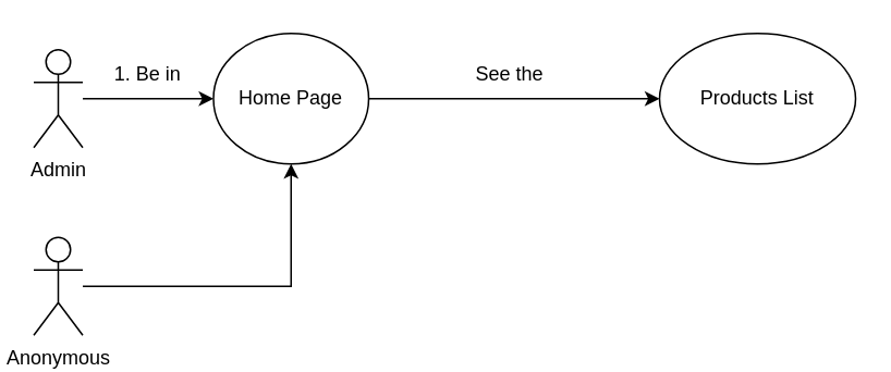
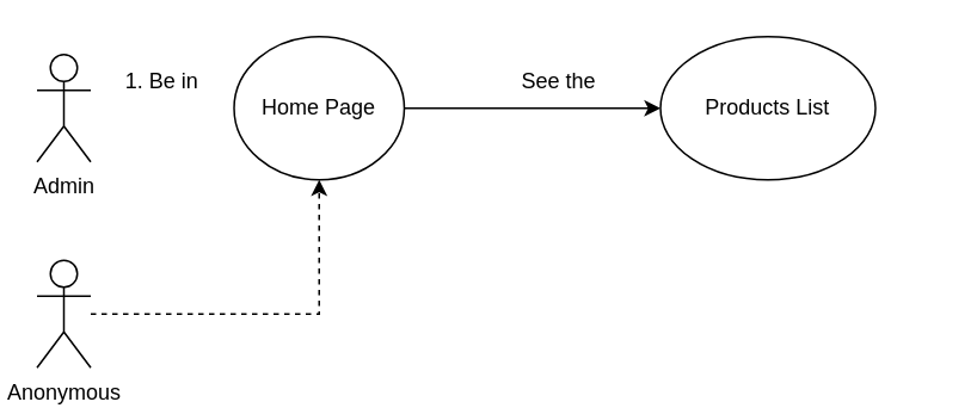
  <mxCell id="0" />
  <mxCell id="1" parent="0" />
- <mxCell id="2" style="edgeStyle=orthogonalEdgeStyle;rounded=0;orthogonalLoop=1;jettySize=auto;html=1;entryX=0;entryY=0.5;entryDx=0;entryDy=0;" edge="1" parent="1" source="3" target="5"><mxGeometry relative="1" as="geometry" /></mxCell>
  <mxCell id="3" value="Admin" style="shape=umlActor;verticalLabelPosition=bottom;verticalAlign=top;html=1;outlineConnect=0;" vertex="1" parent="1"><mxGeometry x="20" y="30" width="30" height="60" as="geometry" /></mxCell>
  <mxCell id="4" style="edgeStyle=orthogonalEdgeStyle;rounded=0;orthogonalLoop=1;jettySize=auto;html=1;entryX=0;entryY=0.5;entryDx=0;entryDy=0;" edge="1" parent="1" source="5" target="8"><mxGeometry relative="1" as="geometry"><mxPoint x="352" y="60" as="targetPoint" /></mxGeometry></mxCell>
  <mxCell id="5" value="Home Page" style="ellipse;whiteSpace=wrap;html=1;" vertex="1" parent="1"><mxGeometry x="130" y="20" width="95" height="80" as="geometry" /></mxCell>
  <mxCell id="6" value="1. Be in" style="text;html=1;strokeColor=none;fillColor=none;align=center;verticalAlign=middle;whiteSpace=wrap;rounded=0;" vertex="1" parent="1"><mxGeometry x="60" y="30" width="60" height="30" as="geometry" /></mxCell>
  <mxCell id="7" value="See the" style="text;html=1;strokeColor=none;fillColor=none;align=center;verticalAlign=middle;whiteSpace=wrap;rounded=0;" vertex="1" parent="1"><mxGeometry x="270" y="30" width="83" height="30" as="geometry" /></mxCell>
- <mxCell id="8" value="&lt;font face=&quot;helvetica&quot;&gt;Products List&lt;/font&gt;" style="ellipse;whiteSpace=wrap;html=1;" vertex="1" parent="1"><mxGeometry x="403" y="20" width="120" height="80" as="geometry" /></mxCell>
- <mxCell id="9" style="edgeStyle=orthogonalEdgeStyle;rounded=0;orthogonalLoop=1;jettySize=auto;html=1;entryX=0.5;entryY=1;entryDx=0;entryDy=0;" edge="1" parent="1" source="10" target="5"><mxGeometry relative="1" as="geometry" /></mxCell>
+ <mxCell id="8" value="&lt;font face=&quot;helvetica&quot;&gt;Products List&lt;/font&gt;" style="ellipse;whiteSpace=wrap;html=1;" vertex="1" parent="1"><mxGeometry x="368" y="20" width="120" height="80" as="geometry" /></mxCell>
+ <mxCell id="9" style="edgeStyle=orthogonalEdgeStyle;rounded=0;orthogonalLoop=1;jettySize=auto;html=1;entryX=0.5;entryY=1;entryDx=0;entryDy=0;dashed=1;" edge="1" parent="1" source="10" target="5"><mxGeometry relative="1" as="geometry" /></mxCell>
  <mxCell id="10" value="Anonymous" style="shape=umlActor;verticalLabelPosition=bottom;verticalAlign=top;html=1;outlineConnect=0;" vertex="1" parent="1"><mxGeometry x="20" y="145" width="30" height="60" as="geometry" /></mxCell>
